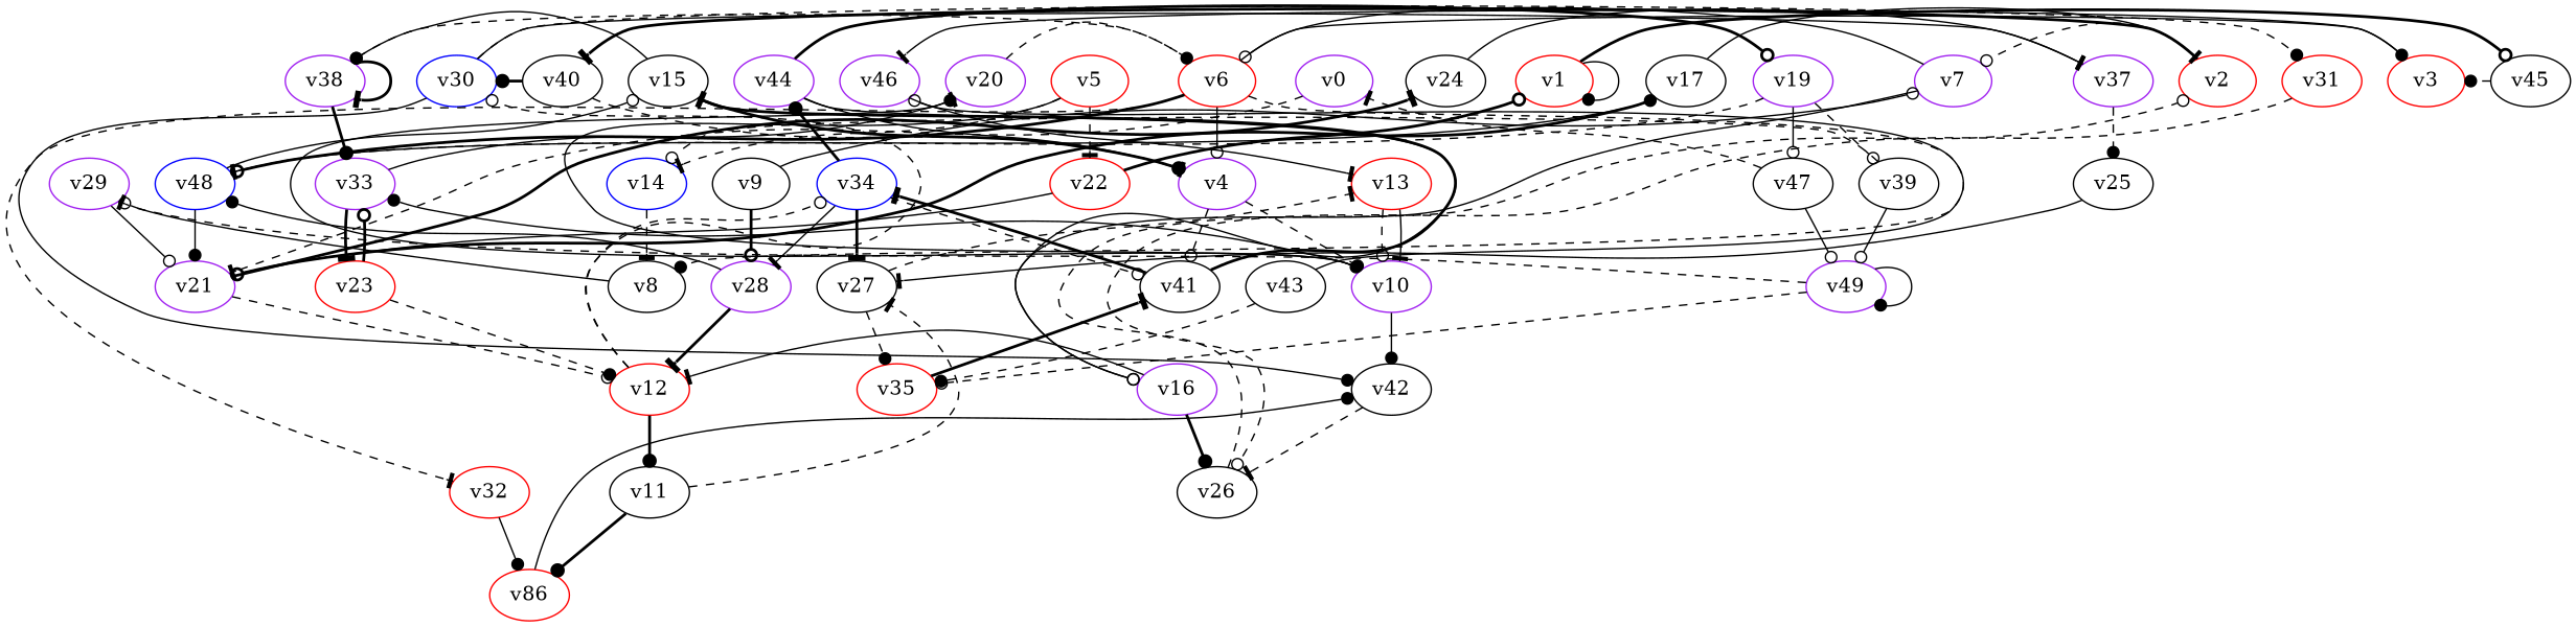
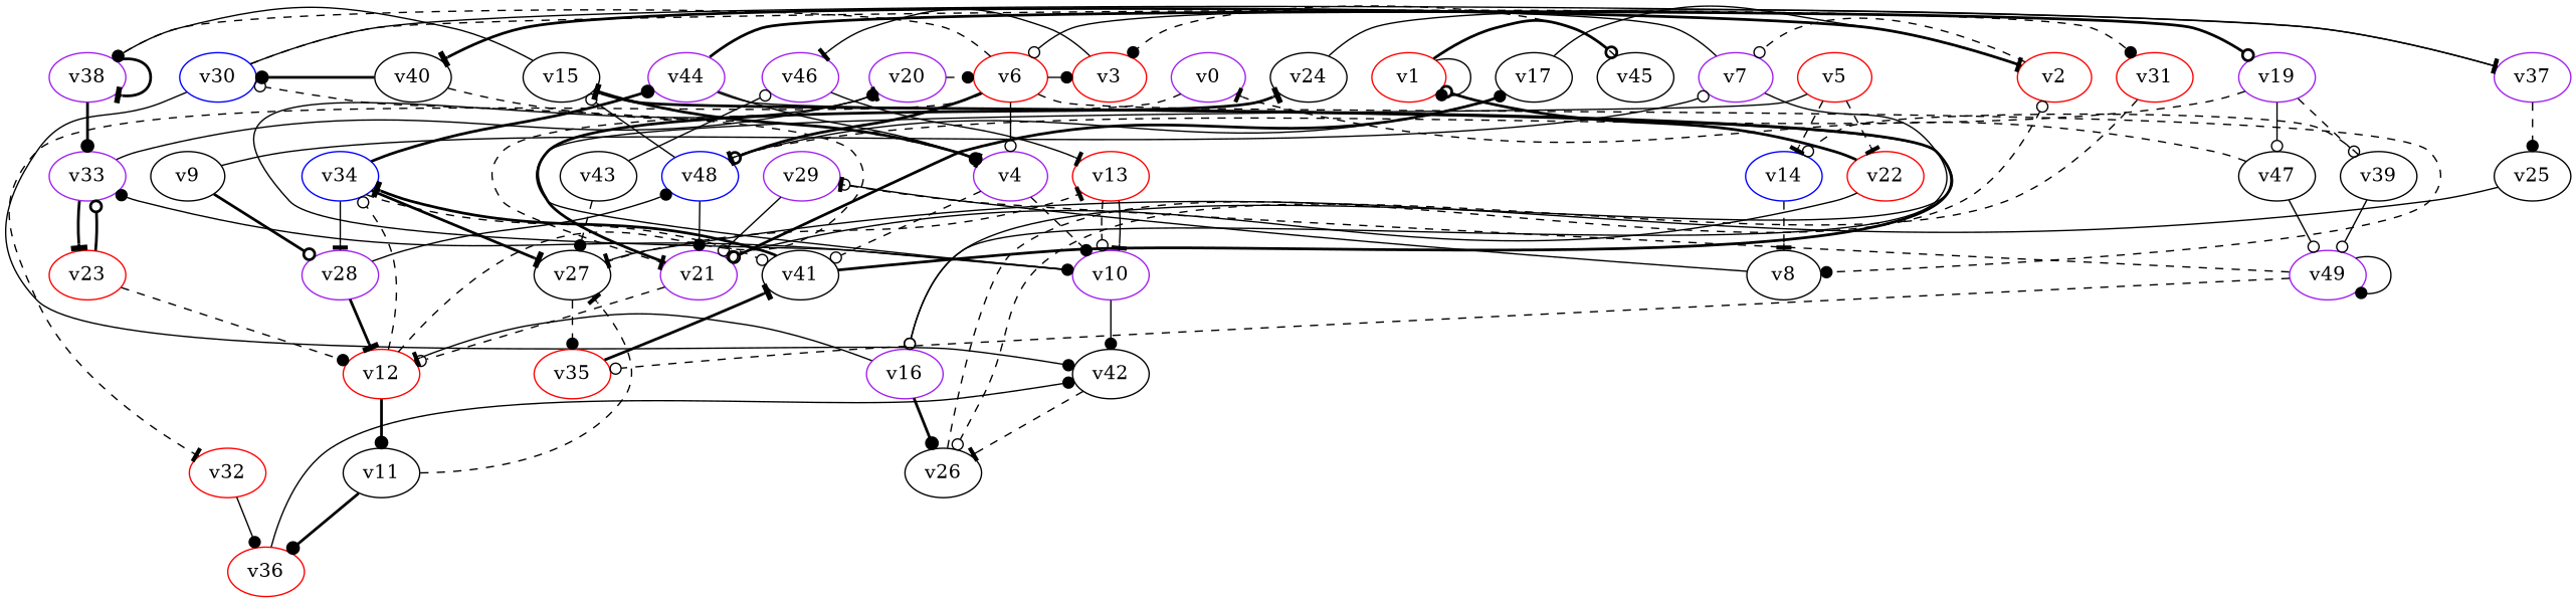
  digraph {
    node [color=purple player=0]
    edge [arrowhead=odot style=solid]
    v0
    v21
    v12 [color=red]
    v24 [color=black]
    v1 [color=red player=1]
    v45 [color=black]
    v3 [color=red]
    v2 [color=red player=1]
    v7
    v40 [color=black]
    v6 [color=red]
    v16 [player=1]
    v4
    v30 [color=blue player=1]
    v46
    v13 [color=red player=1]
    v10 [player=1]
    v41 [color=black]
    v20 [player=1]
    v33 [player=1]
    v42 [color=black player=1]
    v34 [color=blue player=1]
    v15 [color=black]
    v5 [color=red]
    v14 [color=blue player=1]
    v22 [color=red]
    v8 [color=black]
    v32 [color=red player=1]
    v38 [player=1]
    v48 [color=blue]
    v29
-   v36 [color=red player=1 label=v86]
+   v36 [color=red player=1]
    v17 [color=black]
    v26 [color=black]
    v9 [color=black]
    v28 [player=1]
    v23 [color=red player=1]
    v11 [color=black player=1]
    v27 [color=black player=1]
    v35 [color=red player=1]
    v37
    v31 [color=red player=1]
    v44
    v19 [player=1]
    v39 [color=black player=1]
    v47 [color=black]
    v49
    v25 [color=black player=1]
    v43 [color=black]
    v0 -> v21 [arrowhead=tee constraint="time % 6 == 1" style=dashed]
    v21 -> v12 [style=dashed]
    v21 -> v24 [arrowhead=tee constraint="time >= 7" style=bold]
    v12 -> v30 [constraint="(time >= 6) && (time <= 15)" style=dashed]
    v12 -> v34 [constraint="time <= 5" style=dashed]
    v12 -> v11 [arrowhead=dot style=bold]
    v24 -> v37 [arrowhead=tee constraint="time % 6 == 1"]
    v1 -> v1 [arrowhead=dot constraint="(time % 4 == 0) || (time % 3 == 2)"]
    v1 -> v45 [constraint="time == 13" style=bold]
    v45 -> v3 [arrowhead=dot constraint="time == 18" style=dashed]
    v3 -> v46 [arrowhead=tee constraint="time % 3 == 1"]
    v2 -> v7 [constraint="time <= 22" style=dashed]
    v2 -> v40 [arrowhead=tee constraint="time == 9" style=bold]
    v7 -> v6 [constraint="(time >= 6) && (time <= 16)"]
    v7 -> v16 [constraint="time == 15"]
    v40 -> v4 [arrowhead=dot constraint="time >= 5" style=dashed]
    v40 -> v30 [arrowhead=dot constraint="time >= 12" style=bold]
    v6 -> v3 [arrowhead=dot constraint="time <= 9"]
    v6 -> v4
    v6 -> v8 [arrowhead=dot constraint="time <= 13" style=dashed]
    v6 -> v32 [arrowhead=tee constraint="time >= 7" style=dashed]
    v6 -> v38 [arrowhead=dot constraint="time % 2 == 0" style=dashed]
    v6 -> v48 [constraint="time <= 14" style=bold]
    v16 -> v12 [arrowhead=tee constraint="time >= 7"]
    v16 -> v26 [arrowhead=dot style=bold]
    v4 -> v10 [arrowhead=dot style=dashed]
    v4 -> v41 [style=dashed]
    v30 -> v42 [arrowhead=dot constraint="time % 2 == 1"]
    v30 -> v37 [arrowhead=tee constraint="time % 2 == 1"]
    v30 -> v31 [arrowhead=dot constraint="time % 6 == 5" style=dashed]
    v46 -> v13 [arrowhead=tee constraint="time % 6 == 2"]
    v13 -> v10 [constraint="(time % 3 == 1) || (time % 3 == 0)" style=dashed]
    v13 -> v10 [arrowhead=tee]
    v10 -> v20 [arrowhead=tee constraint="time >= 12"]
    v10 -> v33 [arrowhead=dot constraint="time >= 9"]
    v10 -> v42 [arrowhead=dot]
    v41 -> v34 [arrowhead=tee constraint="time >= 9" style=bold]
    v41 -> v15 [arrowhead=tee constraint="time <= 5" style=bold]
    v20 -> v6 [arrowhead=dot constraint="time == 16" style=dashed]
    v33 -> v20 [arrowhead=dot constraint="time >= 4"]
    v33 -> v23 [arrowhead=tee style=bold]
    v42 -> v26 [arrowhead=tee style=dashed]
    v34 -> v41 [style=dashed]
    v34 -> v28 [arrowhead=tee]
    v34 -> v27 [arrowhead=tee style=bold]
    v34 -> v44 [arrowhead=dot constraint="time % 2 == 0" style=bold]
    v15 -> v4 [arrowhead=dot constraint="time >= 13" style=bold]
    v15 -> v38 [arrowhead=dot constraint="time == 8"]
    v5 -> v10 [arrowhead=dot constraint="time == 11"]
    v5 -> v14 [arrowhead=tee style=dashed]
    v5 -> v22 [arrowhead=tee style=dashed]
    v14 -> v8 [arrowhead=tee style=dashed]
    v22 -> v21 [constraint="time % 6 == 2"]
    v22 -> v1 [constraint="(time >= 6) && (time <= 21)" style=bold]
    v8 -> v29 [constraint="time % 5 == 2"]
    v32 -> v36 [arrowhead=dot]
    v38 -> v33 [arrowhead=dot style=bold]
    v38 -> v38 [arrowhead=tee constraint="time <= 16" style=bold]
    v48 -> v21 [arrowhead=dot]
    v48 -> v15 [constraint="time <= 17"]
    v48 -> v17 [arrowhead=dot constraint="(time % 3 == 1) || (time % 3 == 2)"]
    v29 -> v21
    v36 -> v42 [arrowhead=dot constraint="time <= 13"]
    v17 -> v21 [constraint="time >= 2" style=bold]
    v17 -> v2 [arrowhead=tee constraint="time >= 11"]
    v26 -> v2 [constraint="time == 18" style=dashed]
    v9 -> v7 [constraint="time <= 5"]
    v9 -> v28 [style=bold]
    v28 -> v12 [arrowhead=tee style=bold]
    v28 -> v48 [arrowhead=dot constraint="time == 9"]
    v23 -> v12 [arrowhead=dot constraint="time <= 6" style=dashed]
    v23 -> v33 [constraint="time == 16" style=bold]
    v11 -> v36 [arrowhead=dot style=bold]
    v11 -> v27 [arrowhead=tee constraint="time % 6 == 5" style=dashed]
    v27 -> v13 [arrowhead=tee constraint="time >= 6" style=dashed]
    v27 -> v35 [arrowhead=dot style=dashed]
    v35 -> v41 [arrowhead=tee constraint="time <= 12" style=bold]
    v37 -> v25 [arrowhead=dot style=dashed]
    v31 -> v26 [constraint="time <= 24" style=dashed]
    v44 -> v16 [constraint="time >= 3"]
    v44 -> v4 [arrowhead=tee constraint="(time >= 8) && (time <= 23)"]
    v44 -> v19 [constraint="time >= 11" style=bold]
    v19 -> v48 [arrowhead=tee constraint="time % 6 == 0" style=dashed]
    v19 -> v39 [constraint="time == 0" style=dashed]
    v19 -> v47
    v39 -> v14 [constraint="(time % 3 == 0) || (time % 4 == 0)" style=dashed]
    v39 -> v49
    v47 -> v0 [arrowhead=tee constraint="(time >= 2) && (time <= 17)" style=dashed]
    v47 -> v49
    v49 -> v29 [arrowhead=tee constraint="time == 20" style=dashed]
    v49 -> v35 [constraint="time >= 3" style=dashed]
    v49 -> v49 [arrowhead=dot constraint="time % 6 == 0"]
    v25 -> v27 [arrowhead=tee constraint="time >= 12"]
    v43 -> v46 [constraint="time >= 11"]
-   v43 -> v35 [arrowhead=dot style=dashed]
+   v43 -> v27 [arrowhead=dot style=dashed]
  }
